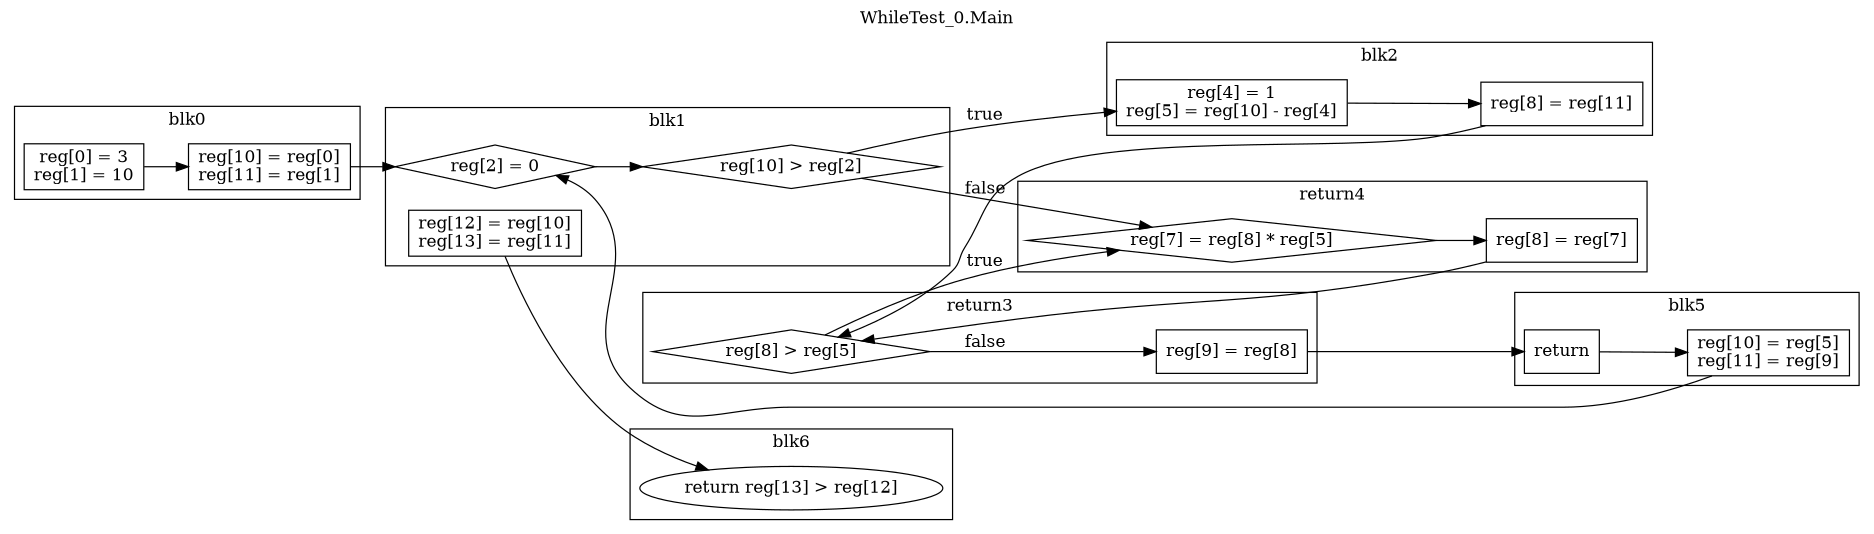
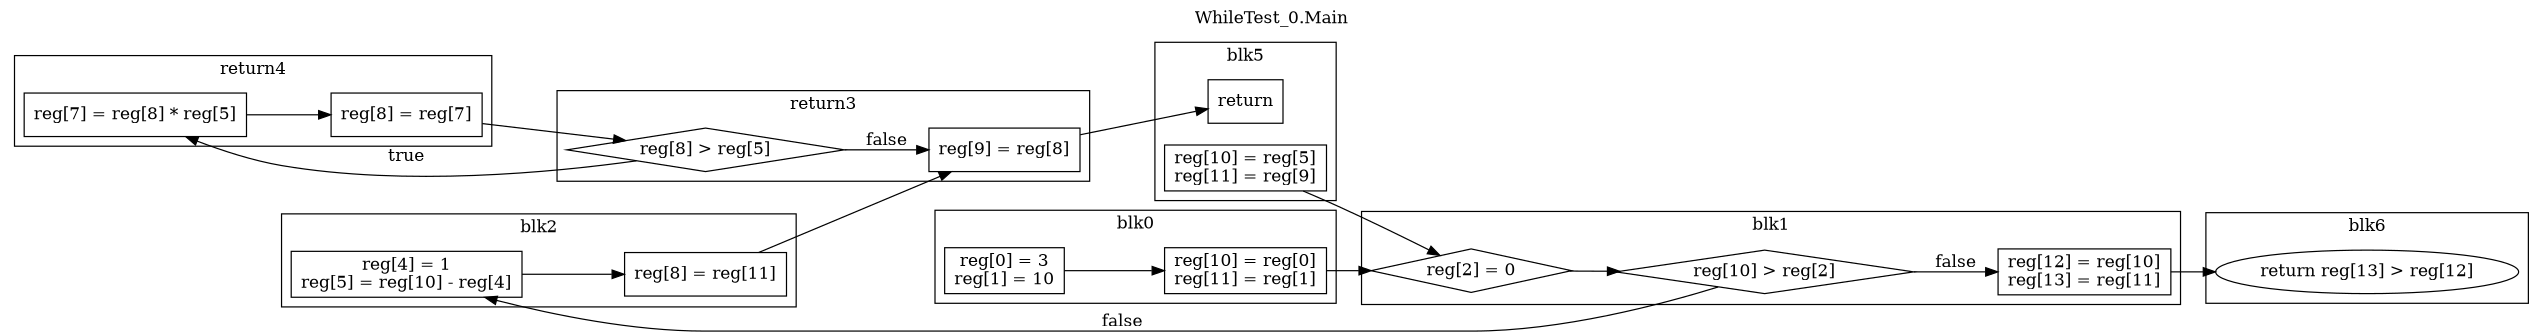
  digraph {
    label="WhileTest_0.Main"
    labelloc=t
    rankdir=LR
    node [shape=box]
    n1 [label="reg[0] = 3\nreg[1] = 10\n"]
    n2 [label="reg[10] = reg[0]\nreg[11] = reg[1]\n"]
    n3 [label="reg[2] = 0\n" shape=diamond]
    n4 [label="reg[10] > reg[2]" shape=diamond]
    n5 [label="reg[12] = reg[10]\nreg[13] = reg[11]\n"]
    n6 [label="reg[4] = 1\nreg[5] = reg[10] - reg[4]\n"]
    n7 [label="reg[8] = reg[11]\n"]
    n8 [label="reg[8] > reg[5]" shape=diamond]
    n9 [label="reg[9] = reg[8]\n"]
-   n10 [label="reg[7] = reg[8] * reg[5]\n" shape=diamond]
+   n10 [label="reg[7] = reg[8] * reg[5]\n"]
    n11 [label="reg[8] = reg[7]\n"]
    n12 [label=return]
    n13 [label="reg[10] = reg[5]\nreg[11] = reg[9]\n"]
    n14 [label="return reg[13] > reg[12]" shape=""]
    subgraph cluster_1 {
      label=blk0
      n1
      n2
    }
    subgraph cluster_2 {
      label=blk1
      n3
      n4
      n5
    }
    subgraph cluster_3 {
      label=blk2
      n6
      n7
    }
    subgraph cluster_4 {
      label=return3
      n8
      n9
    }
    subgraph cluster_5 {
      label=return4
      n10
      n11
    }
    subgraph cluster_6 {
      label=blk5
      n12
      n13
    }
    subgraph cluster_7 {
      label=blk6
      n14
    }
    n1 -> n2
    n2 -> n3
    n3 -> n4
-   n4 -> n10 [label=false]
-   n4 -> n6 [label=true]
+   n4 -> n5 [label=false]
+   n4 -> n6 [label=false]
    n5 -> n14
    n6 -> n7
-   n7 -> n8
+   n7 -> n9
    n8 -> n9 [label=false]
    n8 -> n10 [label=true]
    n9 -> n12
    n10 -> n11
    n11 -> n8
-   n12 -> n13
    n13 -> n3
  }
